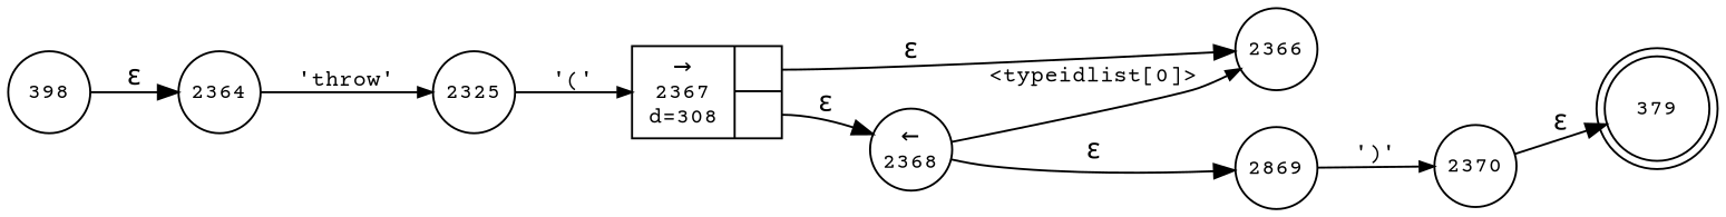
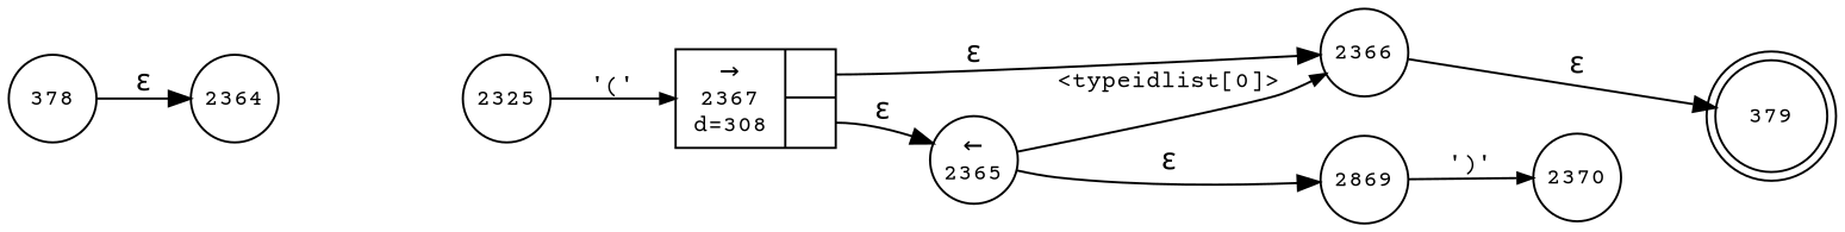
  digraph {
    fontname="Courier Prime"
    rankdir=LR
    node [fixedsize=true fontname="Courier Prime" fontsize=11 shape=circle peripheries=1]
    edge [fontname="Courier Prime"]
    n1 [label=379 shape=doublecircle width=.6 peripheries=""]
-   n2 [label="&larr;\n2368" width=.55]
+   n2 [label="&larr;\n2365" width=.55]
    n3 [label=2869 width=.55]
    n4 [label=2366 width=.55]
    n5 [label=2370 width=.55]
-   n6 [label=398 width=.55]
+   n6 [label=378 width=.55]
    n7 [label=2364 width=.55]
    n8 [label=2325 width=.55]
    n9 [fixedsize=false label="{&rarr;\n2367\nd=308|{<p0>|<p1>}}" shape=record]
    n2 -> n3 [label="&epsilon;"]
    n2 -> n4 [arrowhead=normal arrowsize=.7 fontsize=11 label="<typeidlist[0]>"]
    n3 -> n5 [arrowhead=normal arrowsize=.7 fontsize=11 label="')'"]
-   n5 -> n1 [label="&epsilon;"]
+   n4 -> n1 [label="&epsilon;"]
    n6 -> n7 [label="&epsilon;"]
-   n7 -> n8 [arrowhead=normal arrowsize=.7 fontsize=11 label="'throw'"]
    n8 -> n9 [arrowhead=normal arrowsize=.7 fontsize=11 label="'('"]
    n9 -> n2 [label="&epsilon;" tailport=p1]
    n9 -> n4 [label="&epsilon;" tailport=p0]
  }
